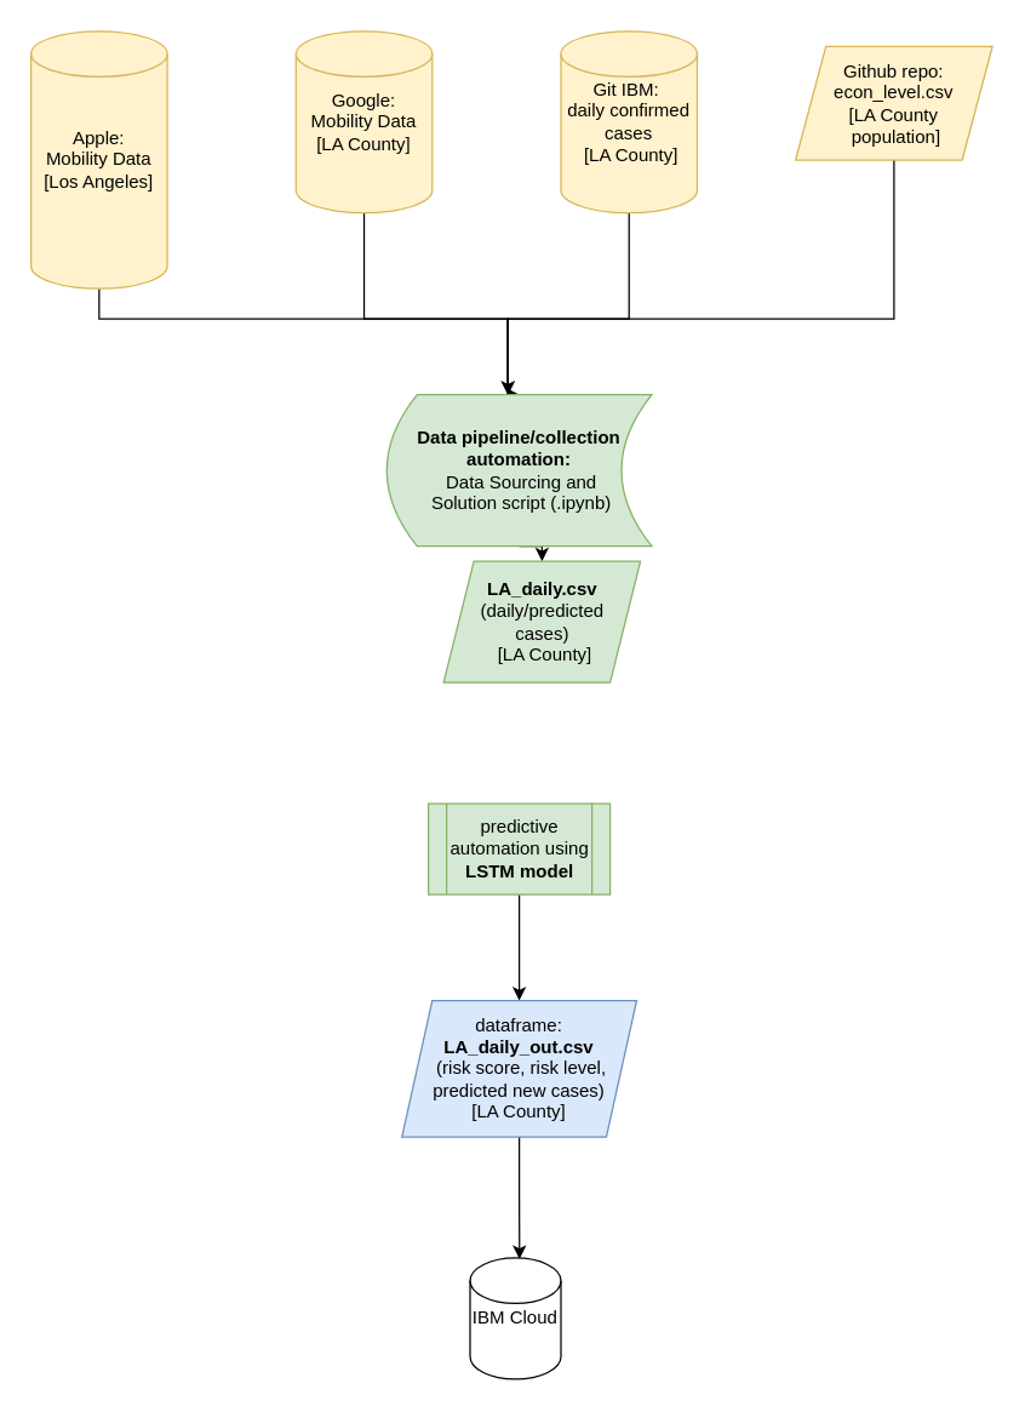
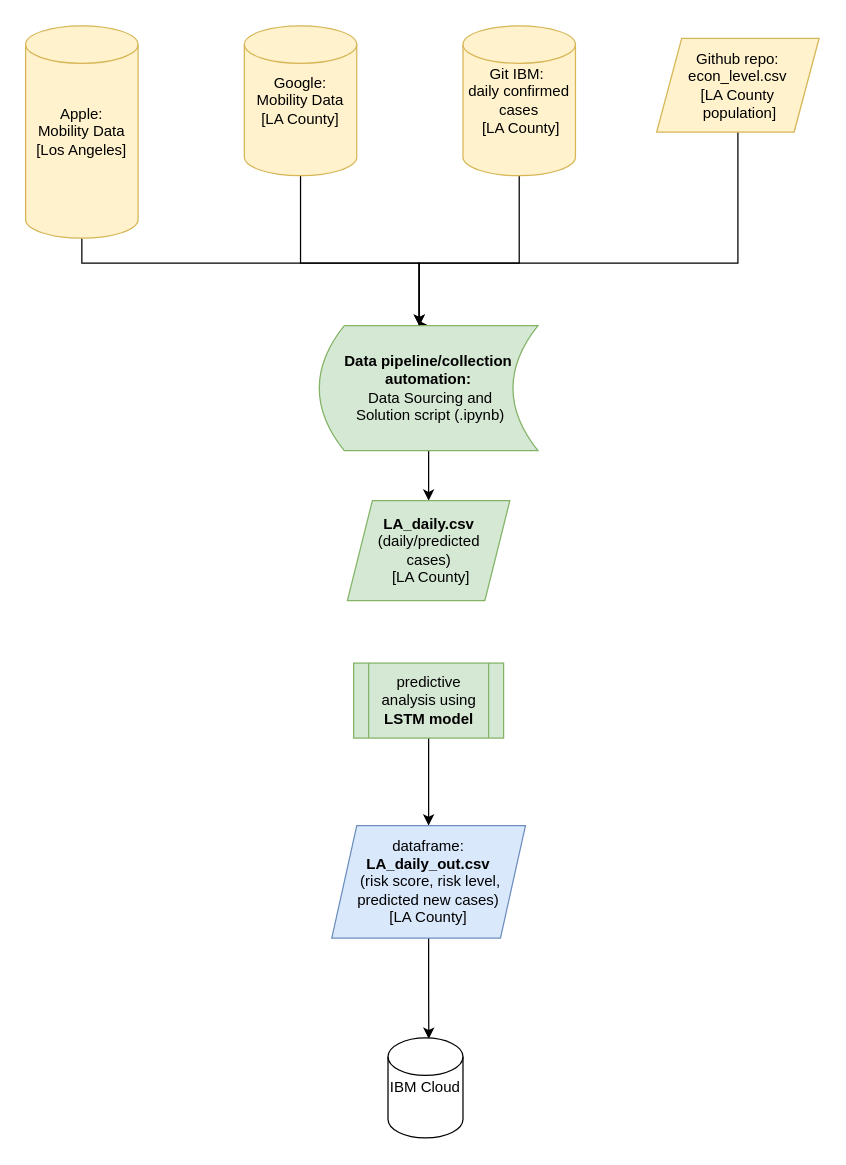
  <mxCell id="0" />
  <mxCell id="1" parent="0" />
  <mxCell id="2" style="edgeStyle=orthogonalEdgeStyle;rounded=0;orthogonalLoop=1;jettySize=auto;html=1;entryX=0.5;entryY=0;entryDx=0;entryDy=0;" parent="1" source="3" target="9" edge="1"><mxGeometry relative="1" as="geometry"><mxPoint x="415" y="190" as="targetPoint" /><Array as="points"><mxPoint x="415" y="210" /><mxPoint x="335" y="210" /></Array></mxGeometry></mxCell>
  <mxCell id="3" value="&lt;div&gt;&lt;span&gt;Git IBM:&amp;nbsp;&lt;/span&gt;&lt;/div&gt;&lt;div&gt;&lt;span&gt;daily confirmed cases&lt;/span&gt;&lt;/div&gt;&lt;div&gt;&lt;span&gt;&amp;nbsp;[LA County]&lt;/span&gt;&lt;/div&gt;" style="shape=cylinder2;whiteSpace=wrap;html=1;boundedLbl=1;backgroundOutline=1;size=15;align=center;fillColor=#fff2cc;strokeColor=#d6b656;" parent="1" vertex="1"><mxGeometry x="370" y="20" width="90" height="120" as="geometry" /></mxCell>
  <mxCell id="4" style="edgeStyle=orthogonalEdgeStyle;rounded=0;orthogonalLoop=1;jettySize=auto;html=1;" parent="1" source="5" target="9" edge="1"><mxGeometry relative="1" as="geometry"><mxPoint x="170" y="410" as="targetPoint" /><Array as="points"><mxPoint x="65" y="210" /><mxPoint x="335" y="210" /></Array></mxGeometry></mxCell>
  <mxCell id="5" value="Apple: &lt;br&gt;Mobility Data [Los Angeles]" style="shape=cylinder2;whiteSpace=wrap;html=1;boundedLbl=1;backgroundOutline=1;size=15;fillColor=#fff2cc;strokeColor=#d6b656;" parent="1" vertex="1"><mxGeometry x="20" y="20" width="90" height="170" as="geometry" /></mxCell>
  <mxCell id="6" style="edgeStyle=orthogonalEdgeStyle;rounded=0;orthogonalLoop=1;jettySize=auto;html=1;entryX=0.5;entryY=0;entryDx=0;entryDy=0;" parent="1" source="7" target="9" edge="1"><mxGeometry relative="1" as="geometry"><Array as="points"><mxPoint x="240" y="210" /><mxPoint x="335" y="210" /></Array></mxGeometry></mxCell>
  <mxCell id="7" value="Google:&lt;br&gt;Mobility Data [LA County]" style="shape=cylinder2;whiteSpace=wrap;html=1;boundedLbl=1;backgroundOutline=1;size=15;fillColor=#fff2cc;strokeColor=#d6b656;" parent="1" vertex="1"><mxGeometry x="195" y="20" width="90" height="120" as="geometry" /></mxCell>
  <mxCell id="8" style="edgeStyle=orthogonalEdgeStyle;rounded=0;orthogonalLoop=1;jettySize=auto;html=1;exitX=0.5;exitY=1;exitDx=0;exitDy=0;entryX=0.5;entryY=0;entryDx=0;entryDy=0;" parent="1" source="9" target="12" edge="1"><mxGeometry relative="1" as="geometry" /></mxCell>
  <mxCell id="9" value="&lt;span&gt;&lt;b&gt;Data pipeline/collection automation:&lt;/b&gt;&lt;br&gt;&amp;nbsp;Data Sourcing and&lt;br&gt;&amp;nbsp;Solution script (.ipynb)&lt;/span&gt;" style="shape=dataStorage;whiteSpace=wrap;html=1;fixedSize=1;fillColor=#d5e8d4;strokeColor=#82b366;" parent="1" vertex="1"><mxGeometry x="255" y="260" width="175" height="100" as="geometry" /></mxCell>
  <mxCell id="10" style="edgeStyle=orthogonalEdgeStyle;rounded=0;orthogonalLoop=1;jettySize=auto;html=1;exitX=0.5;exitY=1;exitDx=0;exitDy=0;" edge="1" parent="1" source="11" target="9"><mxGeometry relative="1" as="geometry"><Array as="points"><mxPoint x="590" y="210" /><mxPoint x="335" y="210" /></Array></mxGeometry></mxCell>
  <mxCell id="11" value="Github repo: econ_level.csv &lt;br&gt;[LA County&lt;br&gt;&amp;nbsp;population]" style="shape=parallelogram;perimeter=parallelogramPerimeter;whiteSpace=wrap;html=1;fixedSize=1;fillColor=#fff2cc;strokeColor=#d6b656;" parent="1" vertex="1"><mxGeometry x="525" y="30" width="130" height="75" as="geometry" /></mxCell>
- <mxCell id="12" value="&lt;b&gt;LA_daily.csv &lt;br&gt;&lt;/b&gt;(daily/predicted &lt;br&gt;cases)&lt;br&gt;&amp;nbsp;[LA County]" style="shape=parallelogram;perimeter=parallelogramPerimeter;whiteSpace=wrap;html=1;fixedSize=1;fillColor=#d5e8d4;strokeColor=#82b366;" parent="1" vertex="1"><mxGeometry x="292.5" y="370" width="130" height="80" as="geometry" /></mxCell>
+ <mxCell id="12" value="&lt;b&gt;LA_daily.csv &lt;br&gt;&lt;/b&gt;(daily/predicted &lt;br&gt;cases)&lt;br&gt;&amp;nbsp;[LA County]" style="shape=parallelogram;perimeter=parallelogramPerimeter;whiteSpace=wrap;html=1;fixedSize=1;fillColor=#d5e8d4;strokeColor=#82b366;" parent="1" vertex="1"><mxGeometry x="277.5" y="400" width="130" height="80" as="geometry" /></mxCell>
  <mxCell id="13" style="edgeStyle=orthogonalEdgeStyle;rounded=0;orthogonalLoop=1;jettySize=auto;html=1;exitX=0.5;exitY=1;exitDx=0;exitDy=0;entryX=0.5;entryY=0;entryDx=0;entryDy=0;" edge="1" parent="1" source="14" target="16"><mxGeometry relative="1" as="geometry" /></mxCell>
- <mxCell id="14" value="predictive automation using &lt;b&gt;LSTM model&lt;/b&gt;" style="shape=process;whiteSpace=wrap;html=1;backgroundOutline=1;fillColor=#d5e8d4;strokeColor=#82b366;" parent="1" vertex="1"><mxGeometry x="282.5" y="530" width="120" height="60" as="geometry" /></mxCell>
+ <mxCell id="14" value="predictive analysis using &lt;b&gt;LSTM model&lt;/b&gt;" style="shape=process;whiteSpace=wrap;html=1;backgroundOutline=1;fillColor=#d5e8d4;strokeColor=#82b366;" parent="1" vertex="1"><mxGeometry x="282.5" y="530" width="120" height="60" as="geometry" /></mxCell>
  <mxCell id="15" style="edgeStyle=orthogonalEdgeStyle;rounded=0;orthogonalLoop=1;jettySize=auto;html=1;exitX=0.5;exitY=1;exitDx=0;exitDy=0;entryX=0.544;entryY=0.008;entryDx=0;entryDy=0;entryPerimeter=0;" parent="1" source="16" target="17" edge="1"><mxGeometry relative="1" as="geometry"><mxPoint x="447.667" y="610" as="targetPoint" /></mxGeometry></mxCell>
  <mxCell id="16" value="dataframe: &lt;br&gt;&lt;b&gt;LA_daily_out.csv&lt;br&gt;&lt;/b&gt;&amp;nbsp;(risk score, risk level, predicted new cases)&lt;br&gt;[LA County]" style="shape=parallelogram;perimeter=parallelogramPerimeter;whiteSpace=wrap;html=1;fixedSize=1;fillColor=#dae8fc;strokeColor=#6c8ebf;" parent="1" vertex="1"><mxGeometry x="265" y="660" width="155" height="90" as="geometry" /></mxCell>
  <mxCell id="17" value="IBM Cloud" style="shape=cylinder2;whiteSpace=wrap;html=1;boundedLbl=1;backgroundOutline=1;size=15;" parent="1" vertex="1"><mxGeometry x="310" y="830" width="60" height="80" as="geometry" /></mxCell>
